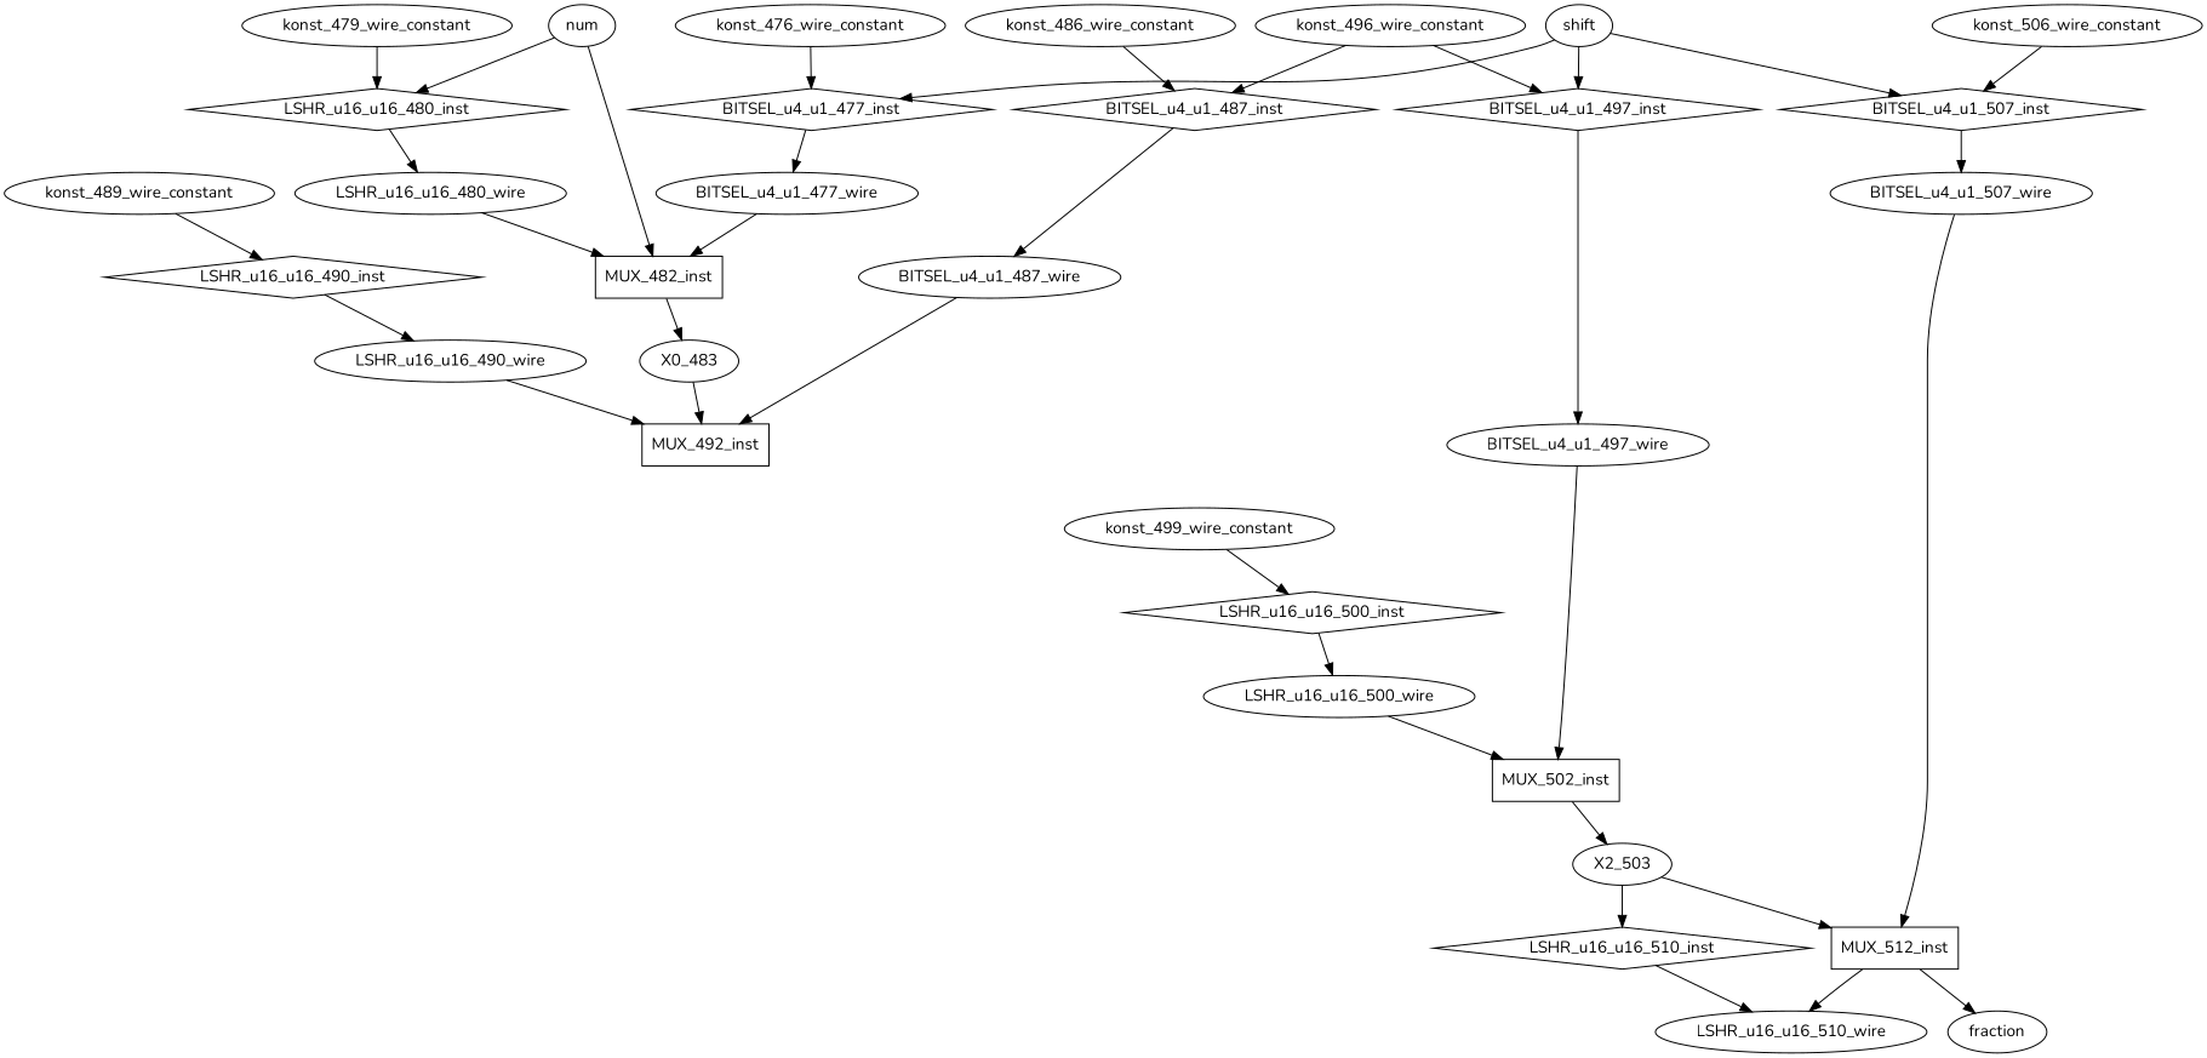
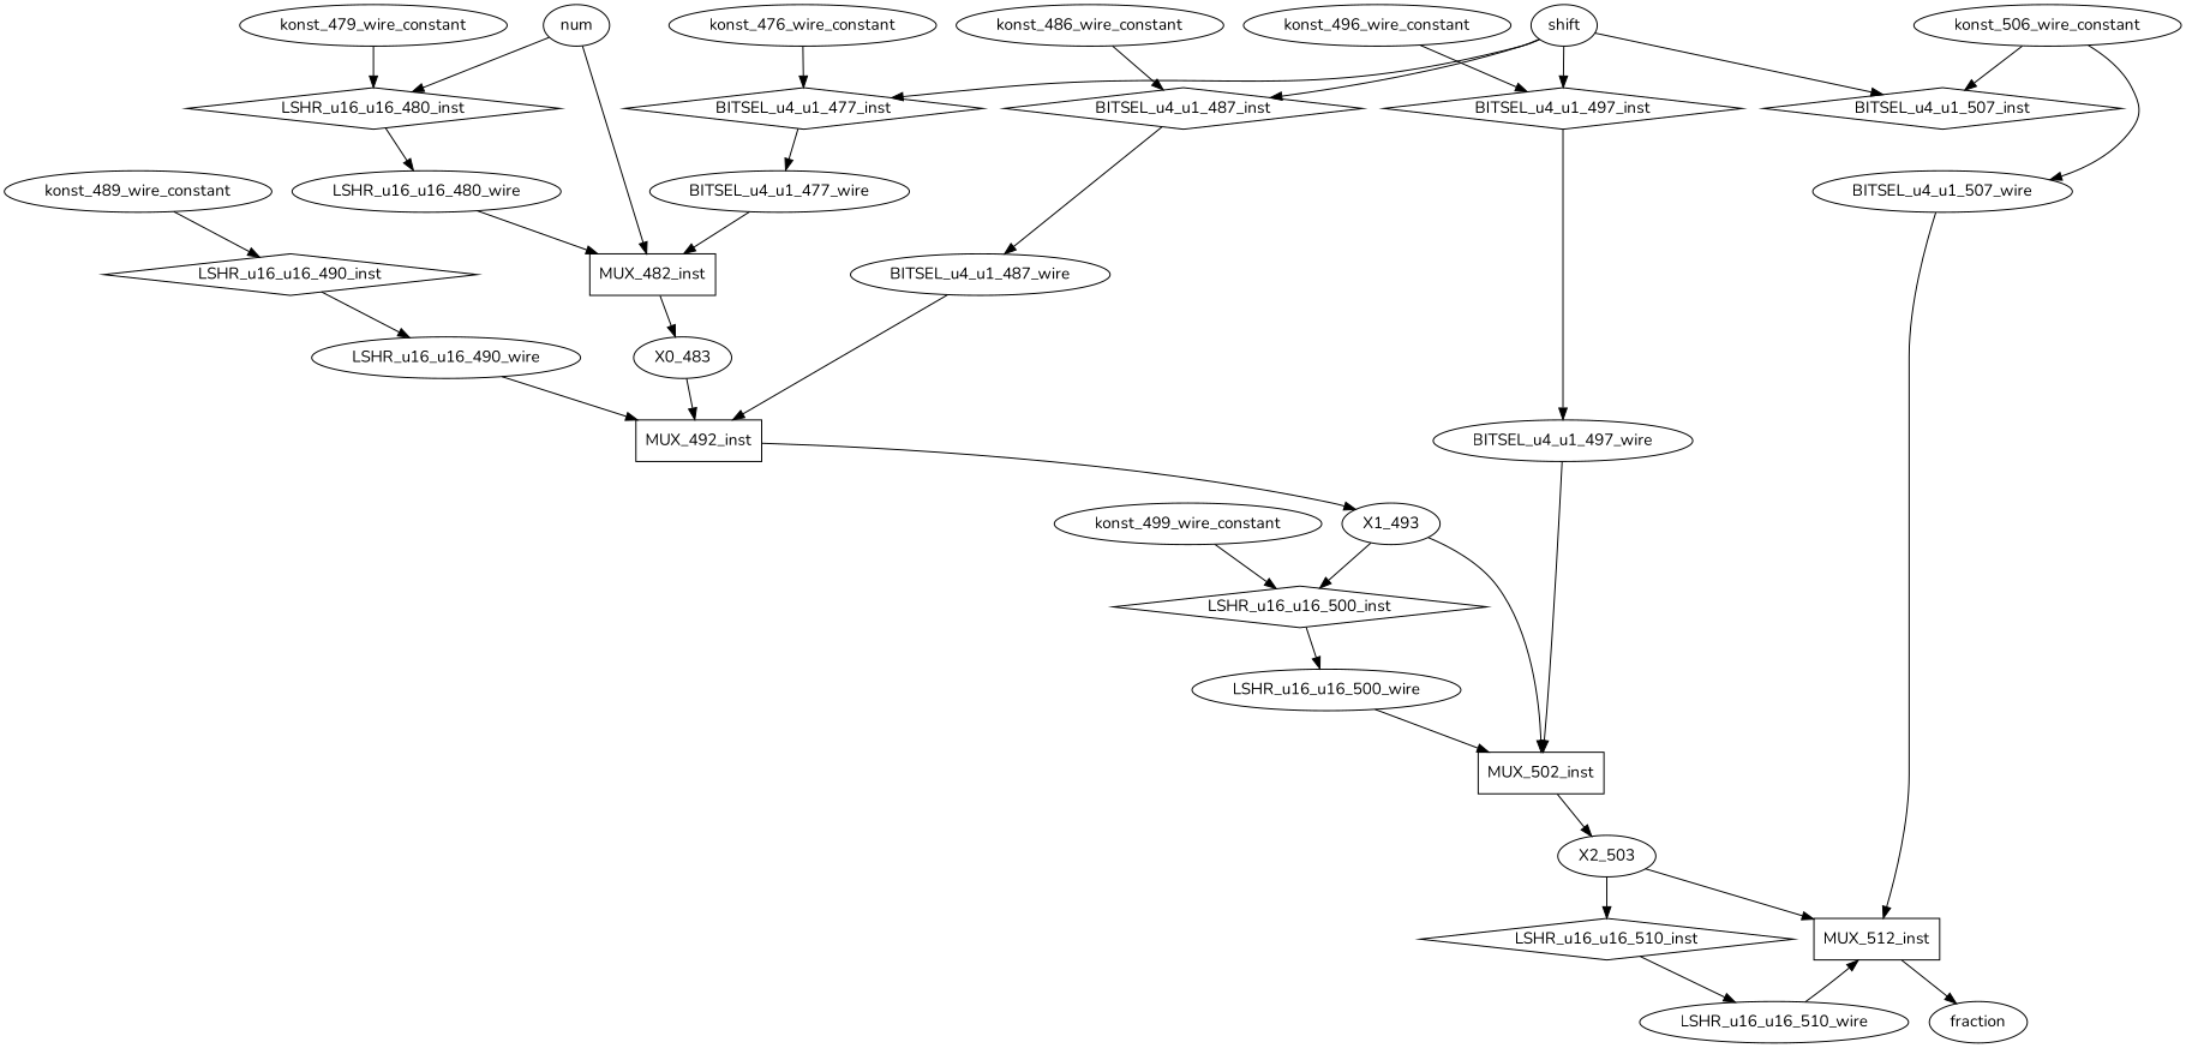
  digraph {
    fontname=Nunito
    node [fontname=Nunito shape=ellipse]
    edge [fontname=Nunito]
    MUX_482_inst [shape=rectangle]
    BITSEL_u4_u1_477_wire
    X0_483
    MUX_492_inst [shape=rectangle]
    BITSEL_u4_u1_487_wire
+   X1_493
    MUX_502_inst [shape=rectangle]
    BITSEL_u4_u1_497_wire
    X2_503
    MUX_512_inst [shape=rectangle]
    BITSEL_u4_u1_507_wire
    fraction [shape=""]
    LSHR_u16_u16_480_wire
    LSHR_u16_u16_490_wire
    LSHR_u16_u16_500_wire
    LSHR_u16_u16_510_wire
    LSHR_u16_u16_490_inst [shape=diamond]
    LSHR_u16_u16_500_inst [shape=diamond]
    LSHR_u16_u16_510_inst [shape=diamond]
    BITSEL_u4_u1_477_inst [shape=diamond]
    konst_476_wire_constant
    LSHR_u16_u16_480_inst [shape=diamond]
    konst_479_wire_constant
    BITSEL_u4_u1_487_inst [shape=diamond]
    konst_486_wire_constant
    konst_489_wire_constant
    BITSEL_u4_u1_497_inst [shape=diamond]
    konst_496_wire_constant
    konst_499_wire_constant
    BITSEL_u4_u1_507_inst [shape=diamond]
    konst_506_wire_constant
    shift [shape=""]
    num [shape=""]
    MUX_482_inst -> X0_483
    BITSEL_u4_u1_477_wire -> MUX_482_inst
    X0_483 -> MUX_492_inst
+   MUX_492_inst -> X1_493
    BITSEL_u4_u1_487_wire -> MUX_492_inst
+   X1_493 -> MUX_502_inst
+   X1_493 -> LSHR_u16_u16_500_inst
    MUX_502_inst -> X2_503
    BITSEL_u4_u1_497_wire -> MUX_502_inst
    X2_503 -> MUX_512_inst
    X2_503 -> LSHR_u16_u16_510_inst
    MUX_512_inst -> fraction
    BITSEL_u4_u1_507_wire -> MUX_512_inst
    LSHR_u16_u16_480_wire -> MUX_482_inst
    LSHR_u16_u16_490_wire -> MUX_492_inst
    LSHR_u16_u16_500_wire -> MUX_502_inst
-   MUX_512_inst -> LSHR_u16_u16_510_wire
+   LSHR_u16_u16_510_wire -> MUX_512_inst
    LSHR_u16_u16_490_inst -> LSHR_u16_u16_490_wire
    LSHR_u16_u16_500_inst -> LSHR_u16_u16_500_wire
    LSHR_u16_u16_510_inst -> LSHR_u16_u16_510_wire
    BITSEL_u4_u1_477_inst -> BITSEL_u4_u1_477_wire
    konst_476_wire_constant -> BITSEL_u4_u1_477_inst
    LSHR_u16_u16_480_inst -> LSHR_u16_u16_480_wire
    konst_479_wire_constant -> LSHR_u16_u16_480_inst
    BITSEL_u4_u1_487_inst -> BITSEL_u4_u1_487_wire
    konst_486_wire_constant -> BITSEL_u4_u1_487_inst
    konst_489_wire_constant -> LSHR_u16_u16_490_inst
    BITSEL_u4_u1_497_inst -> BITSEL_u4_u1_497_wire
    konst_496_wire_constant -> BITSEL_u4_u1_497_inst
    konst_499_wire_constant -> LSHR_u16_u16_500_inst
-   BITSEL_u4_u1_507_inst -> BITSEL_u4_u1_507_wire
+   konst_506_wire_constant -> BITSEL_u4_u1_507_wire
    konst_506_wire_constant -> BITSEL_u4_u1_507_inst
    shift -> BITSEL_u4_u1_477_inst
-   konst_496_wire_constant -> BITSEL_u4_u1_487_inst
+   shift -> BITSEL_u4_u1_487_inst
    shift -> BITSEL_u4_u1_497_inst
    shift -> BITSEL_u4_u1_507_inst
    num -> MUX_482_inst
    num -> LSHR_u16_u16_480_inst
  }
